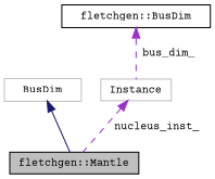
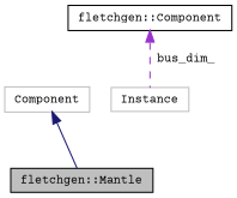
  digraph {
    fontname="Courier Prime"
    node [color=black fillcolor=white fontname="Courier Prime" fontsize=10 shape=record style=filled]
    edge [color=darkorchid3 dir=back fontname="Courier Prime" fontsize=10 labelfontname=Helvetica labelfontsize=10 style=dashed]
    n1 [fillcolor=grey75 fontcolor=black height=0.2 label="fletchgen::Mantle" width=0.4]
-   n2 [color=grey75 height=0.2 label=BusDim width=0.4]
-   n3 [height=0.2 label="fletchgen::BusDim" width=0.4]
+   n2 [color=grey75 height=0.2 label=Component width=0.4]
+   n3 [height=0.2 label="fletchgen::Component" width=0.4]
    n4 [color=grey75 height=0.2 label=Instance width=0.4]
    n2 -> n1 [color=midnightblue style=solid]
    n3 -> n4 [label=" bus_dim_"]
-   n4 -> n1 [label=" nucleus_inst_"]
  }
